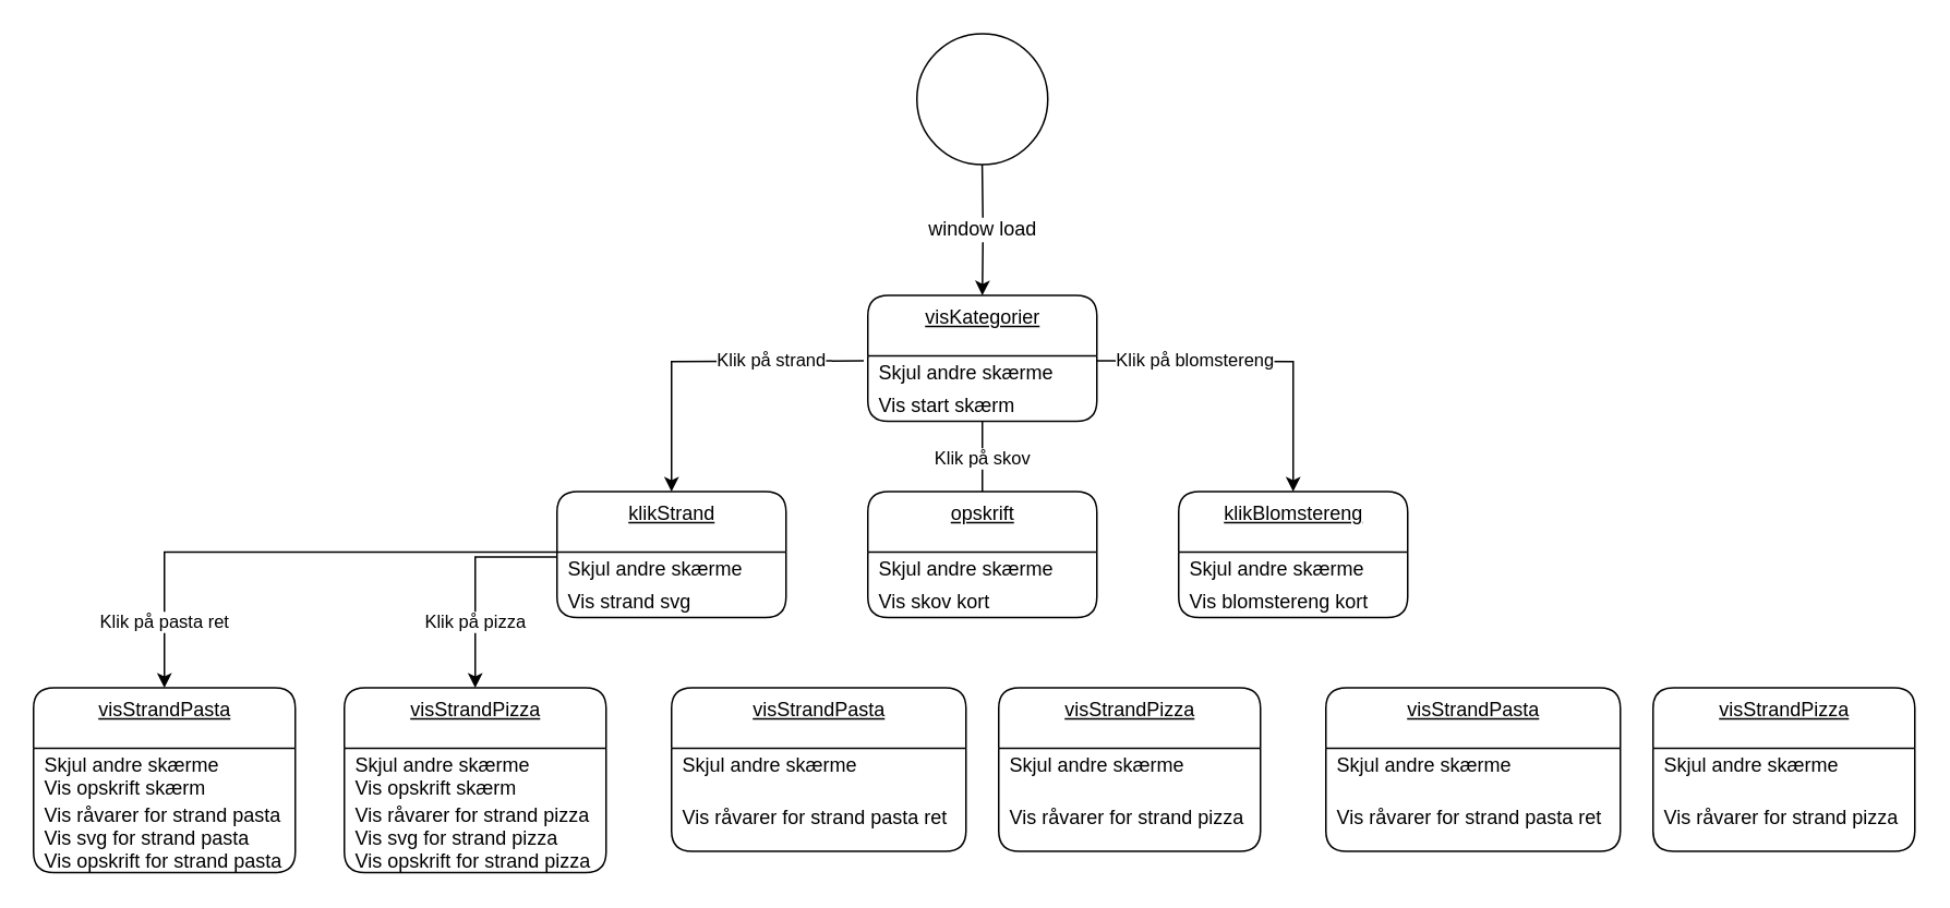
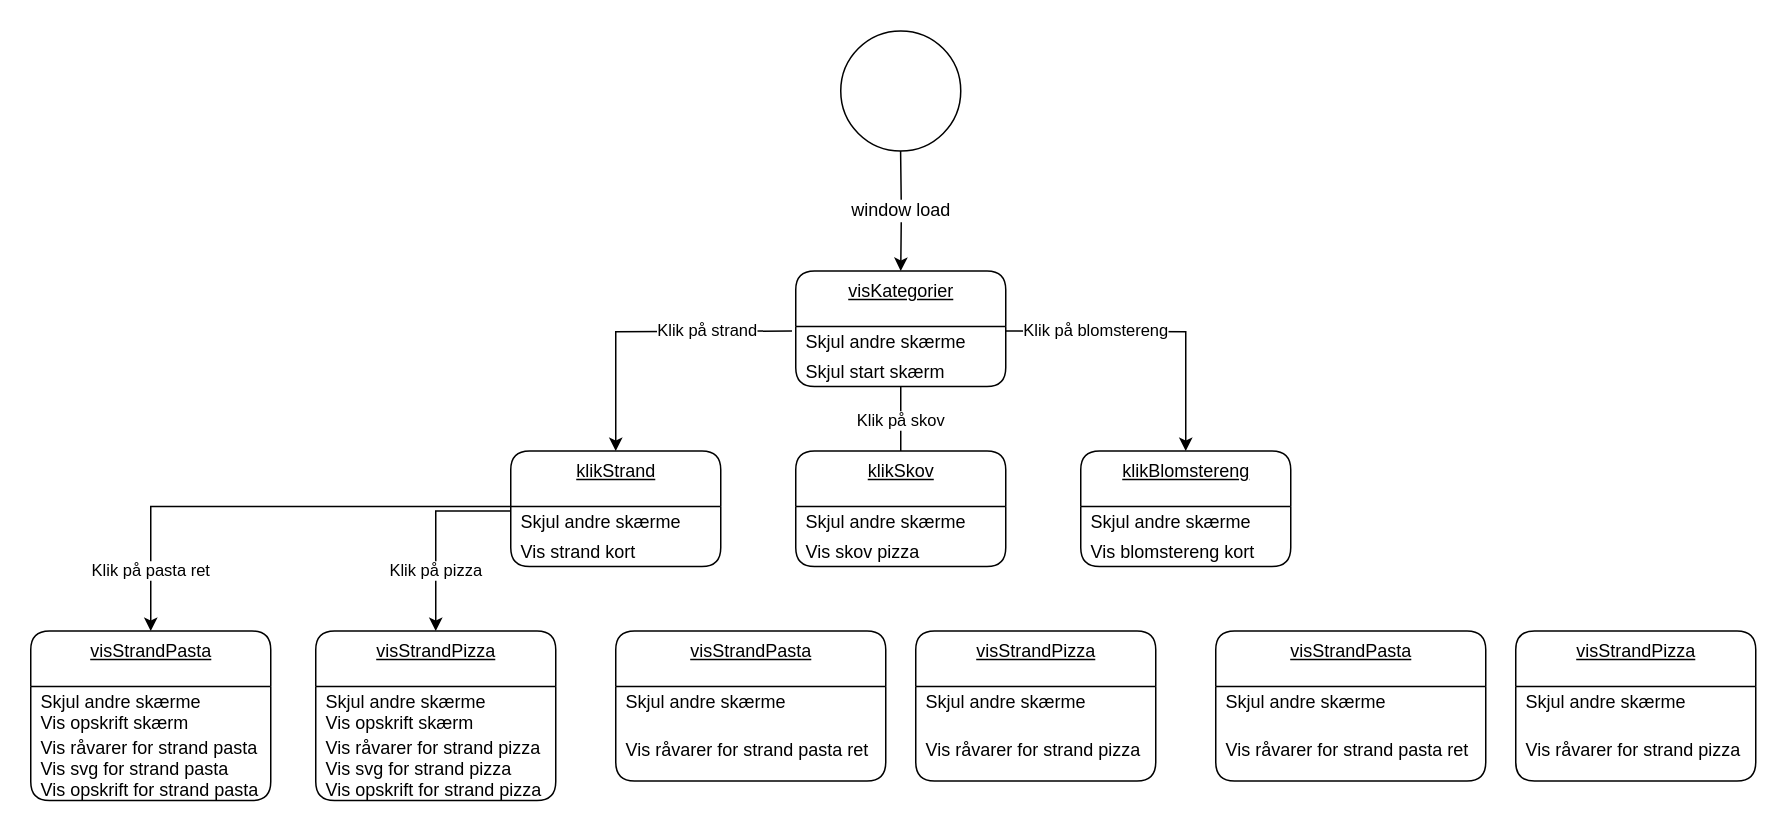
  <mxCell id="0" />
  <mxCell id="1" parent="0" />
  <mxCell id="2" value="" style="ellipse;whiteSpace=wrap;html=1;aspect=fixed;" vertex="1" parent="1"><mxGeometry x="560" y="20" width="80" height="80" as="geometry" /></mxCell>
  <mxCell id="3" value="&lt;span style=&quot;font-size: 12px&quot;&gt;window load&lt;/span&gt;" style="edgeStyle=orthogonalEdgeStyle;rounded=0;orthogonalLoop=1;jettySize=auto;html=1;exitX=0.5;exitY=1;exitDx=0;exitDy=0;entryX=0.5;entryY=0;entryDx=0;entryDy=0;" edge="1" parent="1" target="4"><mxGeometry relative="1" as="geometry"><mxPoint x="600" y="170" as="targetPoint" /><mxPoint x="599.9" y="100" as="sourcePoint" /><Array as="points" /></mxGeometry></mxCell>
  <mxCell id="4" value="visKategorier" style="swimlane;fontStyle=4;align=center;verticalAlign=top;childLayout=stackLayout;horizontal=1;startSize=37;horizontalStack=0;resizeParent=1;resizeParentMax=0;resizeLast=0;collapsible=0;marginBottom=0;html=1;rounded=1;absoluteArcSize=1;arcSize=25;" vertex="1" parent="1"><mxGeometry x="530" y="180" width="140" height="77" as="geometry" /></mxCell>
  <mxCell id="5" value="Skjul andre skærme" style="fillColor=none;strokeColor=none;align=left;verticalAlign=middle;spacingLeft=5;" vertex="1" parent="4"><mxGeometry y="37" width="140" height="20" as="geometry" /></mxCell>
- <mxCell id="6" value="Vis start skærm" style="fillColor=none;strokeColor=none;align=left;verticalAlign=middle;spacingLeft=5;" vertex="1" parent="4"><mxGeometry y="57" width="140" height="20" as="geometry" /></mxCell>
+ <mxCell id="6" value="Skjul start skærm" style="fillColor=none;strokeColor=none;align=left;verticalAlign=middle;spacingLeft=5;" vertex="1" parent="4"><mxGeometry y="57" width="140" height="20" as="geometry" /></mxCell>
  <mxCell id="7" value="klikStrand" style="swimlane;fontStyle=4;align=center;verticalAlign=top;childLayout=stackLayout;horizontal=1;startSize=37;horizontalStack=0;resizeParent=1;resizeParentMax=0;resizeLast=0;collapsible=0;marginBottom=0;html=1;rounded=1;absoluteArcSize=1;arcSize=25;" vertex="1" parent="1"><mxGeometry x="340" y="300" width="140" height="77" as="geometry" /></mxCell>
  <mxCell id="8" value="Skjul andre skærme" style="fillColor=none;strokeColor=none;align=left;verticalAlign=middle;spacingLeft=5;" vertex="1" parent="7"><mxGeometry y="37" width="140" height="20" as="geometry" /></mxCell>
- <mxCell id="9" value="Vis strand svg" style="fillColor=none;strokeColor=none;align=left;verticalAlign=middle;spacingLeft=5;" vertex="1" parent="7"><mxGeometry y="57" width="140" height="20" as="geometry" /></mxCell>
- <mxCell id="10" value="opskrift" style="swimlane;fontStyle=4;align=center;verticalAlign=top;childLayout=stackLayout;horizontal=1;startSize=37;horizontalStack=0;resizeParent=1;resizeParentMax=0;resizeLast=0;collapsible=0;marginBottom=0;html=1;rounded=1;absoluteArcSize=1;arcSize=25;" vertex="1" parent="1"><mxGeometry x="530" y="300" width="140" height="77" as="geometry" /></mxCell>
+ <mxCell id="9" value="Vis strand kort" style="fillColor=none;strokeColor=none;align=left;verticalAlign=middle;spacingLeft=5;" vertex="1" parent="7"><mxGeometry y="57" width="140" height="20" as="geometry" /></mxCell>
+ <mxCell id="10" value="klikSkov" style="swimlane;fontStyle=4;align=center;verticalAlign=top;childLayout=stackLayout;horizontal=1;startSize=37;horizontalStack=0;resizeParent=1;resizeParentMax=0;resizeLast=0;collapsible=0;marginBottom=0;html=1;rounded=1;absoluteArcSize=1;arcSize=25;" vertex="1" parent="1"><mxGeometry x="530" y="300" width="140" height="77" as="geometry" /></mxCell>
  <mxCell id="11" value="Skjul andre skærme" style="fillColor=none;strokeColor=none;align=left;verticalAlign=middle;spacingLeft=5;" vertex="1" parent="10"><mxGeometry y="37" width="140" height="20" as="geometry" /></mxCell>
- <mxCell id="12" value="Vis skov kort" style="fillColor=none;strokeColor=none;align=left;verticalAlign=middle;spacingLeft=5;" vertex="1" parent="10"><mxGeometry y="57" width="140" height="20" as="geometry" /></mxCell>
+ <mxCell id="12" value="Vis skov pizza" style="fillColor=none;strokeColor=none;align=left;verticalAlign=middle;spacingLeft=5;" vertex="1" parent="10"><mxGeometry y="57" width="140" height="20" as="geometry" /></mxCell>
  <mxCell id="13" value="klikBlomstereng" style="swimlane;fontStyle=4;align=center;verticalAlign=top;childLayout=stackLayout;horizontal=1;startSize=37;horizontalStack=0;resizeParent=1;resizeParentMax=0;resizeLast=0;collapsible=0;marginBottom=0;html=1;rounded=1;absoluteArcSize=1;arcSize=25;" vertex="1" parent="1"><mxGeometry x="720" y="300" width="140" height="77" as="geometry" /></mxCell>
  <mxCell id="14" value="Skjul andre skærme" style="fillColor=none;strokeColor=none;align=left;verticalAlign=middle;spacingLeft=5;" vertex="1" parent="13"><mxGeometry y="37" width="140" height="20" as="geometry" /></mxCell>
  <mxCell id="15" value="Vis blomstereng kort" style="fillColor=none;strokeColor=none;align=left;verticalAlign=middle;spacingLeft=5;" vertex="1" parent="13"><mxGeometry y="57" width="140" height="20" as="geometry" /></mxCell>
  <mxCell id="16" value="Klik på strand" style="edgeStyle=orthogonalEdgeStyle;rounded=0;orthogonalLoop=1;jettySize=auto;html=1;exitX=0;exitY=0;exitDx=0;exitDy=0;entryX=0.5;entryY=0;entryDx=0;entryDy=0;" edge="1" parent="1" target="7"><mxGeometry x="-0.418" relative="1" as="geometry"><mxPoint as="offset" /><mxPoint x="527.5" y="220" as="sourcePoint" /><mxPoint x="292.5" y="333" as="targetPoint" /></mxGeometry></mxCell>
  <mxCell id="17" value="Klik på blomstereng" style="edgeStyle=orthogonalEdgeStyle;rounded=0;orthogonalLoop=1;jettySize=auto;html=1;exitX=0;exitY=0;exitDx=0;exitDy=0;entryX=0.5;entryY=0;entryDx=0;entryDy=0;" edge="1" parent="1" target="13"><mxGeometry x="-0.4" relative="1" as="geometry"><mxPoint as="offset" /><mxPoint x="670" y="220" as="sourcePoint" /><mxPoint x="787.5" y="140" as="targetPoint" /></mxGeometry></mxCell>
  <mxCell id="18" value="Klik på skov" style="edgeStyle=orthogonalEdgeStyle;rounded=0;orthogonalLoop=1;jettySize=auto;html=1;entryX=0.5;entryY=0;entryDx=0;entryDy=0;exitX=0.5;exitY=1;exitDx=0;exitDy=0;endArrow=none;" edge="1" parent="1" source="6" target="10"><mxGeometry x="0.07" relative="1" as="geometry"><mxPoint as="offset" /><mxPoint x="600" y="260" as="sourcePoint" /><mxPoint x="600" y="298" as="targetPoint" /><Array as="points" /></mxGeometry></mxCell>
  <mxCell id="19" value="visStrandPizza" style="swimlane;fontStyle=4;align=center;verticalAlign=top;childLayout=stackLayout;horizontal=1;startSize=37;horizontalStack=0;resizeParent=1;resizeParentMax=0;resizeLast=0;collapsible=0;marginBottom=0;html=1;rounded=1;absoluteArcSize=1;arcSize=25;" vertex="1" parent="1"><mxGeometry x="210" y="420" width="160" height="113" as="geometry" /></mxCell>
  <mxCell id="20" value="Skjul andre skærme&#10;Vis opskrift skærm" style="fillColor=none;strokeColor=none;align=left;verticalAlign=middle;spacingLeft=5;" vertex="1" parent="19"><mxGeometry y="37" width="160" height="33" as="geometry" /></mxCell>
  <mxCell id="21" value="Vis råvarer for strand pizza&#10;Vis svg for strand pizza&#10;Vis opskrift for strand pizza" style="fillColor=none;strokeColor=none;align=left;verticalAlign=middle;spacingLeft=5;" vertex="1" parent="19"><mxGeometry y="70" width="160" height="43" as="geometry" /></mxCell>
  <mxCell id="22" value="visStrandPizza" style="swimlane;fontStyle=4;align=center;verticalAlign=top;childLayout=stackLayout;horizontal=1;startSize=37;horizontalStack=0;resizeParent=1;resizeParentMax=0;resizeLast=0;collapsible=0;marginBottom=0;html=1;rounded=1;absoluteArcSize=1;arcSize=25;" vertex="1" parent="1"><mxGeometry x="610" y="420" width="160" height="100" as="geometry" /></mxCell>
  <mxCell id="23" value="Skjul andre skærme" style="fillColor=none;strokeColor=none;align=left;verticalAlign=middle;spacingLeft=5;" vertex="1" parent="22"><mxGeometry y="37" width="160" height="20" as="geometry" /></mxCell>
  <mxCell id="24" value="Vis råvarer for strand pizza" style="fillColor=none;strokeColor=none;align=left;verticalAlign=middle;spacingLeft=5;" vertex="1" parent="22"><mxGeometry y="57" width="160" height="43" as="geometry" /></mxCell>
  <mxCell id="25" value="visStrandPasta" style="swimlane;fontStyle=4;align=center;verticalAlign=top;childLayout=stackLayout;horizontal=1;startSize=37;horizontalStack=0;resizeParent=1;resizeParentMax=0;resizeLast=0;collapsible=0;marginBottom=0;html=1;rounded=1;absoluteArcSize=1;arcSize=25;" vertex="1" parent="1"><mxGeometry x="410" y="420" width="180" height="100" as="geometry" /></mxCell>
  <mxCell id="26" value="Skjul andre skærme" style="fillColor=none;strokeColor=none;align=left;verticalAlign=middle;spacingLeft=5;" vertex="1" parent="25"><mxGeometry y="37" width="180" height="20" as="geometry" /></mxCell>
  <mxCell id="27" value="Vis råvarer for strand pasta ret" style="fillColor=none;strokeColor=none;align=left;verticalAlign=middle;spacingLeft=5;" vertex="1" parent="25"><mxGeometry y="57" width="180" height="43" as="geometry" /></mxCell>
  <mxCell id="28" value="visStrandPizza" style="swimlane;fontStyle=4;align=center;verticalAlign=top;childLayout=stackLayout;horizontal=1;startSize=37;horizontalStack=0;resizeParent=1;resizeParentMax=0;resizeLast=0;collapsible=0;marginBottom=0;html=1;rounded=1;absoluteArcSize=1;arcSize=25;" vertex="1" parent="1"><mxGeometry x="1010" y="420" width="160" height="100" as="geometry" /></mxCell>
  <mxCell id="29" value="Skjul andre skærme" style="fillColor=none;strokeColor=none;align=left;verticalAlign=middle;spacingLeft=5;" vertex="1" parent="28"><mxGeometry y="37" width="160" height="20" as="geometry" /></mxCell>
  <mxCell id="30" value="Vis råvarer for strand pizza" style="fillColor=none;strokeColor=none;align=left;verticalAlign=middle;spacingLeft=5;" vertex="1" parent="28"><mxGeometry y="57" width="160" height="43" as="geometry" /></mxCell>
  <mxCell id="31" value="visStrandPasta" style="swimlane;fontStyle=4;align=center;verticalAlign=top;childLayout=stackLayout;horizontal=1;startSize=37;horizontalStack=0;resizeParent=1;resizeParentMax=0;resizeLast=0;collapsible=0;marginBottom=0;html=1;rounded=1;absoluteArcSize=1;arcSize=25;" vertex="1" parent="1"><mxGeometry x="810" y="420" width="180" height="100" as="geometry" /></mxCell>
  <mxCell id="32" value="Skjul andre skærme" style="fillColor=none;strokeColor=none;align=left;verticalAlign=middle;spacingLeft=5;" vertex="1" parent="31"><mxGeometry y="37" width="180" height="20" as="geometry" /></mxCell>
  <mxCell id="33" value="Vis råvarer for strand pasta ret" style="fillColor=none;strokeColor=none;align=left;verticalAlign=middle;spacingLeft=5;" vertex="1" parent="31"><mxGeometry y="57" width="180" height="43" as="geometry" /></mxCell>
  <mxCell id="34" value="Klik på pizza" style="edgeStyle=orthogonalEdgeStyle;rounded=0;orthogonalLoop=1;jettySize=auto;html=1;exitX=0;exitY=0;exitDx=0;exitDy=0;entryX=0.5;entryY=0;entryDx=0;entryDy=0;" edge="1" parent="1" target="19"><mxGeometry x="0.385" relative="1" as="geometry"><mxPoint as="offset" /><mxPoint x="340" y="340" as="sourcePoint" /><mxPoint x="222.5" y="420" as="targetPoint" /><Array as="points"><mxPoint x="290" y="340" /></Array></mxGeometry></mxCell>
  <mxCell id="35" value="Klik på pasta ret" style="edgeStyle=orthogonalEdgeStyle;rounded=0;orthogonalLoop=1;jettySize=auto;html=1;entryX=0.5;entryY=0;entryDx=0;entryDy=0;exitX=0;exitY=0;exitDx=0;exitDy=0;" edge="1" parent="1" source="8"><mxGeometry x="0.752" relative="1" as="geometry"><mxPoint as="offset" /><mxPoint x="190" y="330" as="sourcePoint" /><mxPoint x="100" y="420" as="targetPoint" /><Array as="points"><mxPoint x="100" y="337" /></Array></mxGeometry></mxCell>
  <mxCell id="36" value="visStrandPasta" style="swimlane;fontStyle=4;align=center;verticalAlign=top;childLayout=stackLayout;horizontal=1;startSize=37;horizontalStack=0;resizeParent=1;resizeParentMax=0;resizeLast=0;collapsible=0;marginBottom=0;html=1;rounded=1;absoluteArcSize=1;arcSize=25;" vertex="1" parent="1"><mxGeometry x="20" y="420" width="160" height="113" as="geometry" /></mxCell>
  <mxCell id="37" value="Skjul andre skærme&#10;Vis opskrift skærm" style="fillColor=none;strokeColor=none;align=left;verticalAlign=middle;spacingLeft=5;" vertex="1" parent="36"><mxGeometry y="37" width="160" height="33" as="geometry" /></mxCell>
  <mxCell id="38" value="Vis råvarer for strand pasta&#10;Vis svg for strand pasta&#10;Vis opskrift for strand pasta" style="fillColor=none;strokeColor=none;align=left;verticalAlign=middle;spacingLeft=5;" vertex="1" parent="36"><mxGeometry y="70" width="160" height="43" as="geometry" /></mxCell>
